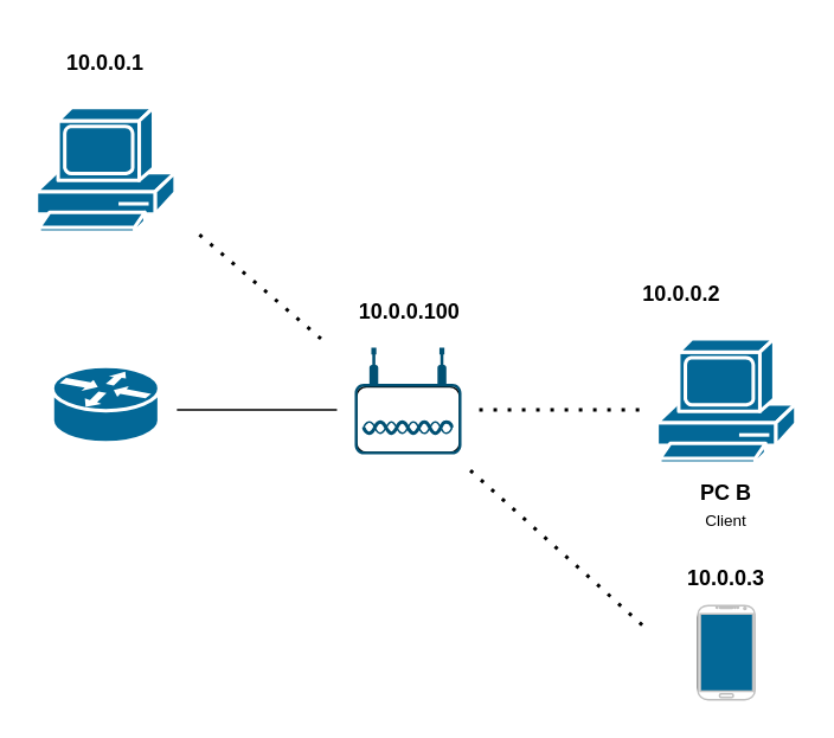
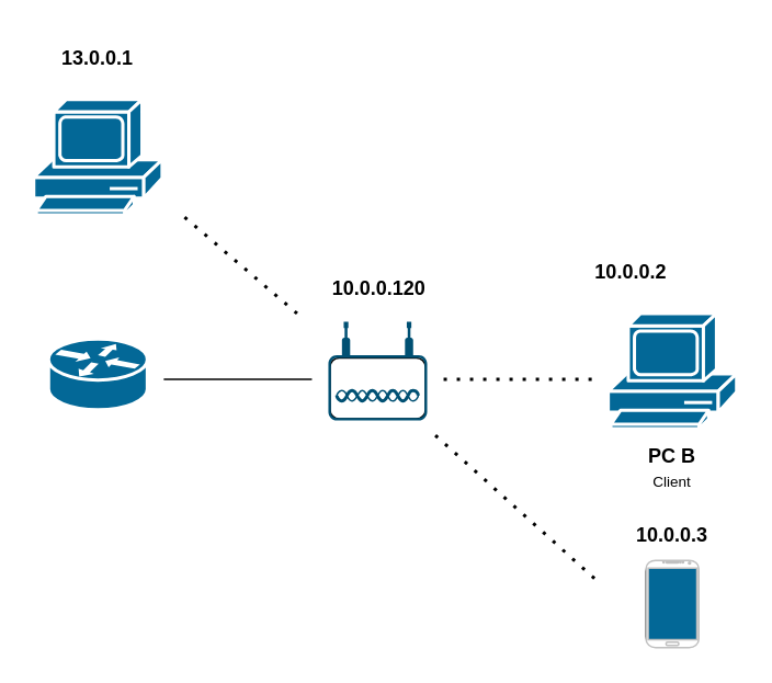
  <mxCell id="0" />
  <mxCell id="1" parent="0" />
  <mxCell id="2" value="" style="rounded=1;whiteSpace=wrap;html=1;fillColor=#FFFFFF;" vertex="1" parent="1"><mxGeometry x="200" y="217" width="58" height="37" as="geometry" /></mxCell>
  <mxCell id="3" value="" style="shape=mxgraph.cisco.computers_and_peripherals.pc;html=1;pointerEvents=1;dashed=0;fillColor=#036897;strokeColor=#ffffff;strokeWidth=2;verticalLabelPosition=bottom;verticalAlign=top;align=center;outlineConnect=0;" vertex="1" parent="1"><mxGeometry x="369" y="190" width="78" height="70" as="geometry" /></mxCell>
  <mxCell id="4" value="" style="points=[[0.03,0.36,0],[0.18,0,0],[0.5,0.34,0],[0.82,0,0],[0.97,0.36,0],[1,0.67,0],[0.975,0.975,0],[0.5,1,0],[0.025,0.975,0],[0,0.67,0]];verticalLabelPosition=bottom;sketch=0;html=1;verticalAlign=top;aspect=fixed;align=center;pointerEvents=1;shape=mxgraph.cisco19.wireless_access_point;fillColor=#005073;strokeColor=none;" vertex="1" parent="1"><mxGeometry x="199" y="195" width="60" height="60" as="geometry" /></mxCell>
  <mxCell id="5" value="" style="shape=mxgraph.cisco.routers.router;html=1;pointerEvents=1;dashed=0;fillColor=#036897;strokeColor=#ffffff;strokeWidth=2;verticalLabelPosition=bottom;verticalAlign=top;align=center;outlineConnect=0;" vertex="1" parent="1"><mxGeometry x="29" y="205.5" width="60" height="43" as="geometry" /></mxCell>
  <mxCell id="6" value="" style="endArrow=none;html=1;rounded=0;" edge="1" parent="1"><mxGeometry width="50" height="50" relative="1" as="geometry"><mxPoint x="99" y="230" as="sourcePoint" /><mxPoint x="189" y="230" as="targetPoint" /></mxGeometry></mxCell>
  <mxCell id="7" value="" style="endArrow=none;dashed=1;html=1;dashPattern=1 3;strokeWidth=2;rounded=0;" edge="1" parent="1"><mxGeometry width="50" height="50" relative="1" as="geometry"><mxPoint x="269" y="230" as="sourcePoint" /><mxPoint x="359" y="230" as="targetPoint" /></mxGeometry></mxCell>
  <mxCell id="8" value="" style="endArrow=none;dashed=1;html=1;dashPattern=1 3;strokeWidth=2;rounded=0;" edge="1" parent="1"><mxGeometry width="50" height="50" relative="1" as="geometry"><mxPoint x="264" y="264" as="sourcePoint" /><mxPoint x="364" y="354" as="targetPoint" /></mxGeometry></mxCell>
  <mxCell id="9" value="" style="group" vertex="1" connectable="0" parent="1"><mxGeometry x="392" y="340" width="32" height="53" as="geometry" /></mxCell>
  <mxCell id="10" value="" style="rounded=1;whiteSpace=wrap;html=1;fillColor=#036897;" vertex="1" parent="9"><mxGeometry y="2" width="31.5" height="49" as="geometry" /></mxCell>
  <mxCell id="11" value="" style="verticalLabelPosition=bottom;verticalAlign=top;html=1;shadow=0;dashed=0;strokeWidth=1;shape=mxgraph.android.phone2;strokeColor=#c0c0c0;fillColor=#FFFFFF;" vertex="1" parent="9"><mxGeometry width="32" height="53" as="geometry" /></mxCell>
  <mxCell id="12" value="&lt;b&gt;PC B&lt;/b&gt;&lt;br&gt;&lt;font style=&quot;font-size: 9px;&quot;&gt;Client&lt;/font&gt;" style="text;html=1;strokeColor=none;fillColor=none;align=center;verticalAlign=middle;whiteSpace=wrap;rounded=0;" vertex="1" parent="1"><mxGeometry x="378" y="269" width="60" height="30" as="geometry" /></mxCell>
- <mxCell id="13" value="&lt;b&gt;10.0.0.100&lt;/b&gt;" style="text;html=1;strokeColor=none;fillColor=none;align=center;verticalAlign=middle;whiteSpace=wrap;rounded=0;" vertex="1" parent="1"><mxGeometry x="200" y="160" width="60" height="30" as="geometry" /></mxCell>
+ <mxCell id="13" value="&lt;b&gt;10.0.0.120&lt;/b&gt;" style="text;html=1;strokeColor=none;fillColor=none;align=center;verticalAlign=middle;whiteSpace=wrap;rounded=0;" vertex="1" parent="1"><mxGeometry x="200" y="160" width="60" height="30" as="geometry" /></mxCell>
  <mxCell id="14" value="&lt;b&gt;10.0.0.2&lt;/b&gt;" style="text;html=1;strokeColor=none;fillColor=none;align=center;verticalAlign=middle;whiteSpace=wrap;rounded=0;" vertex="1" parent="1"><mxGeometry x="353" y="150" width="60" height="30" as="geometry" /></mxCell>
  <mxCell id="15" value="&lt;b&gt;10.0.0.3&lt;/b&gt;" style="text;html=1;strokeColor=none;fillColor=none;align=center;verticalAlign=middle;whiteSpace=wrap;rounded=0;" vertex="1" parent="1"><mxGeometry x="378" y="310" width="60" height="30" as="geometry" /></mxCell>
  <mxCell id="16" value="" style="shape=mxgraph.cisco.computers_and_peripherals.pc;html=1;pointerEvents=1;dashed=0;fillColor=#036897;strokeColor=#ffffff;strokeWidth=2;verticalLabelPosition=bottom;verticalAlign=top;align=center;outlineConnect=0;" vertex="1" parent="1"><mxGeometry x="20" y="60" width="78" height="70" as="geometry" /></mxCell>
- <mxCell id="17" value="&lt;b&gt;10.0.0.1&lt;/b&gt;" style="text;html=1;strokeColor=none;fillColor=none;align=center;verticalAlign=middle;whiteSpace=wrap;rounded=0;" vertex="1" parent="1"><mxGeometry x="29" y="20" width="60" height="30" as="geometry" /></mxCell>
+ <mxCell id="17" value="&lt;b&gt;13.0.0.1&lt;/b&gt;" style="text;html=1;strokeColor=none;fillColor=none;align=center;verticalAlign=middle;whiteSpace=wrap;rounded=0;" vertex="1" parent="1"><mxGeometry x="29" y="20" width="60" height="30" as="geometry" /></mxCell>
  <mxCell id="18" value="" style="endArrow=none;dashed=1;html=1;dashPattern=1 3;strokeWidth=2;rounded=0;" edge="1" parent="1"><mxGeometry width="50" height="50" relative="1" as="geometry"><mxPoint x="180" y="190" as="sourcePoint" /><mxPoint x="110" y="130" as="targetPoint" /></mxGeometry></mxCell>
